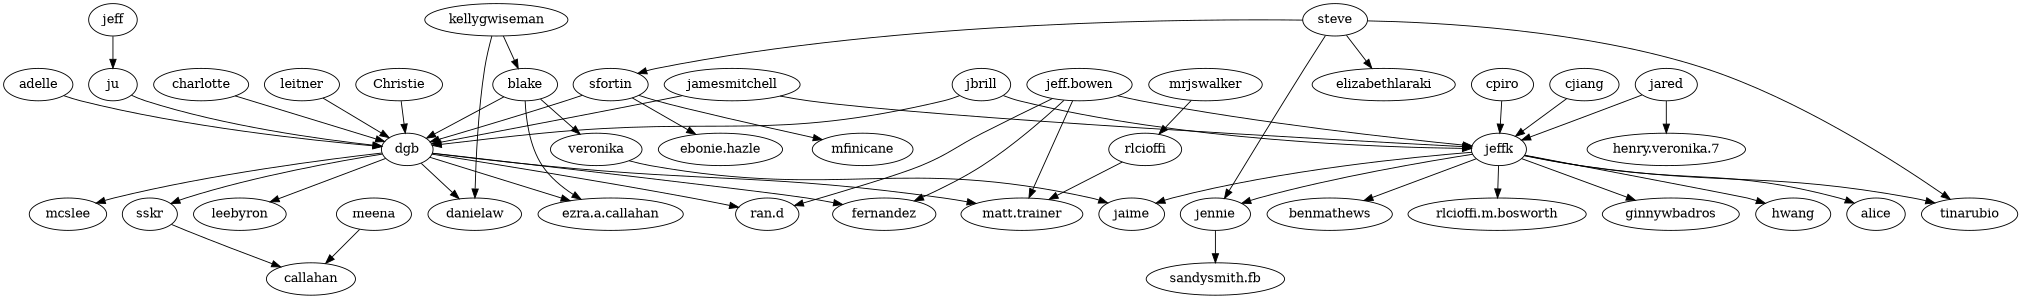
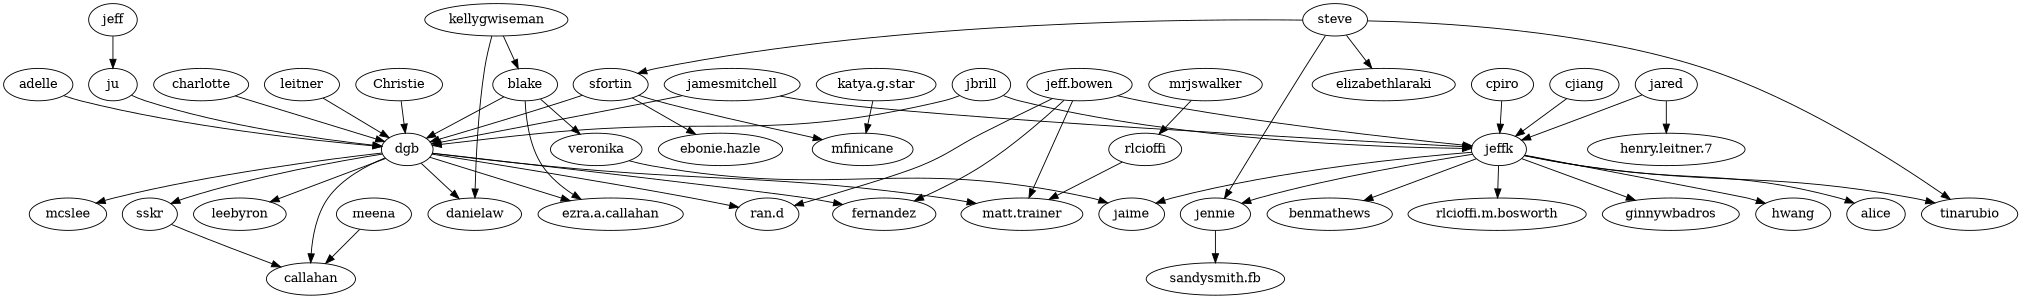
  strict digraph {
    fontname="DejaVu Serif"
    node [fontname="DejaVu Serif"]
    edge [fontname="DejaVu Serif"]
    charlotte
    dgb
    n3 [label=callahan]
    danielaw
    "ezra.a.callahan"
    "ran.d"
    "matt.trainer"
    fernandez
    sskr
    leebyron
    mcslee
    n12 [label=leitner]
    jeff
    ju
    mrjswalker
    rlcioffi
    Christie
    steve
    sfortin
    tinarubio
    jennie
    elizabethlaraki
    "ebonie.hazle"
    mfinicane
    "sandysmith.fb"
    meena
    jamesmitchell
    jeffk
    ginnywbadros
    hwang
    alice
    jaime
    benmathews
    n34 [label="rlcioffi.m.bosworth"]
    cpiro
    jared
-   "henry.leitner.7" [label="henry.veronika.7"]
+   "henry.leitner.7"
    jbrill
    kellygwiseman
    blake
    veronika
    cjiang
    adelle
    "jeff.bowen"
+   "katya.g.star"
    charlotte -> dgb
+   dgb -> n3
    dgb -> danielaw
    dgb -> "ezra.a.callahan"
    dgb -> "ran.d"
    dgb -> "matt.trainer"
    dgb -> fernandez
    dgb -> sskr
    dgb -> leebyron
    dgb -> mcslee
    sskr -> n3
    n12 -> dgb
    jeff -> ju
    ju -> dgb
    mrjswalker -> rlcioffi
    rlcioffi -> "matt.trainer"
    Christie -> dgb
    steve -> sfortin
    steve -> tinarubio
    steve -> jennie
    steve -> elizabethlaraki
    sfortin -> dgb
    sfortin -> "ebonie.hazle"
    sfortin -> mfinicane
    jennie -> "sandysmith.fb"
    meena -> n3
    jamesmitchell -> dgb
    jamesmitchell -> jeffk
    jeffk -> tinarubio
    jeffk -> jennie
    jeffk -> ginnywbadros
    jeffk -> hwang
    jeffk -> alice
    jeffk -> jaime
    jeffk -> benmathews
    jeffk -> n34
    cpiro -> jeffk
    jared -> jeffk
    jared -> "henry.leitner.7"
    jbrill -> dgb
    jbrill -> jeffk
    kellygwiseman -> danielaw
    kellygwiseman -> blake
    blake -> dgb
    blake -> "ezra.a.callahan"
    blake -> veronika
    veronika -> jaime
    cjiang -> jeffk
    adelle -> dgb
    "jeff.bowen" -> "ran.d"
    "jeff.bowen" -> "matt.trainer"
    "jeff.bowen" -> fernandez
    "jeff.bowen" -> jeffk
+   "katya.g.star" -> mfinicane
  }
